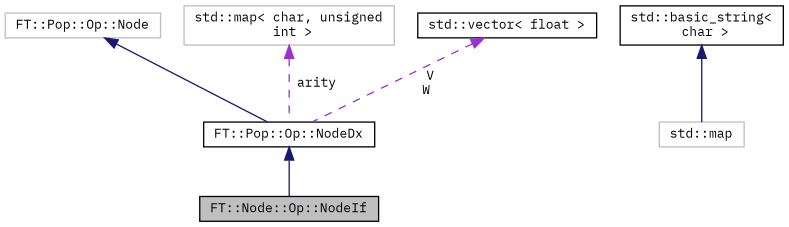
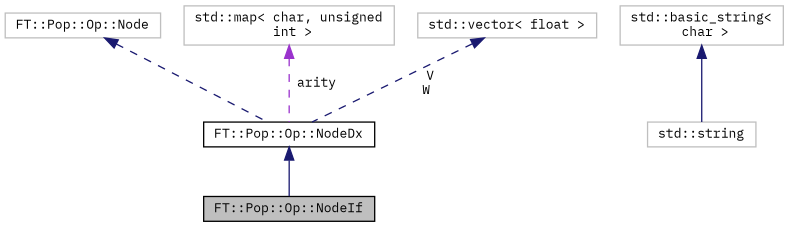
  digraph {
    fontname="IBM Plex Mono"
    node [color=grey75 fillcolor=white fontname="IBM Plex Mono" fontsize=10 shape=record style=filled]
    edge [color=midnightblue dir=back fontname="IBM Plex Mono" fontsize=10 labelfontname=Helvetica labelfontsize=10 style=solid]
-   n1 [color=black fillcolor=grey75 fontcolor=black height=0.2 label="FT::Node::Op::NodeIf" width=0.4]
+   n1 [color=black fillcolor=grey75 fontcolor=black height=0.2 label="FT::Pop::Op::NodeIf" width=0.4]
    n2 [color=black height=0.2 label="FT::Pop::Op::NodeDx" width=0.4]
    n3 [height=0.2 label="FT::Pop::Op::Node" width=0.4]
-   n4 [height=0.2 label="std::map" width=0.4]
-   n5 [color=black height=0.2 label="std::basic_string\<\l char \>" width=0.4]
+   n4 [height=0.2 label="std::string" width=0.4]
+   n5 [height=0.2 label="std::basic_string\<\l char \>" width=0.4]
    n6 [height=0.2 label="std::map\< char, unsigned\l int \>" width=0.4]
-   n7 [color=black height=0.2 label="std::vector\< float \>" width=0.4]
+   n7 [height=0.2 label="std::vector\< float \>" width=0.4]
    n2 -> n1
-   n3 -> n2
+   n3 -> n2 [style=dashed]
    n5 -> n4
    n6 -> n2 [color=darkorchid3 label=" arity" style=dashed]
-   n7 -> n2 [color=darkorchid3 label=" V\nW" style=dashed]
+   n7 -> n2 [label=" V\nW" style=dashed]
  }
